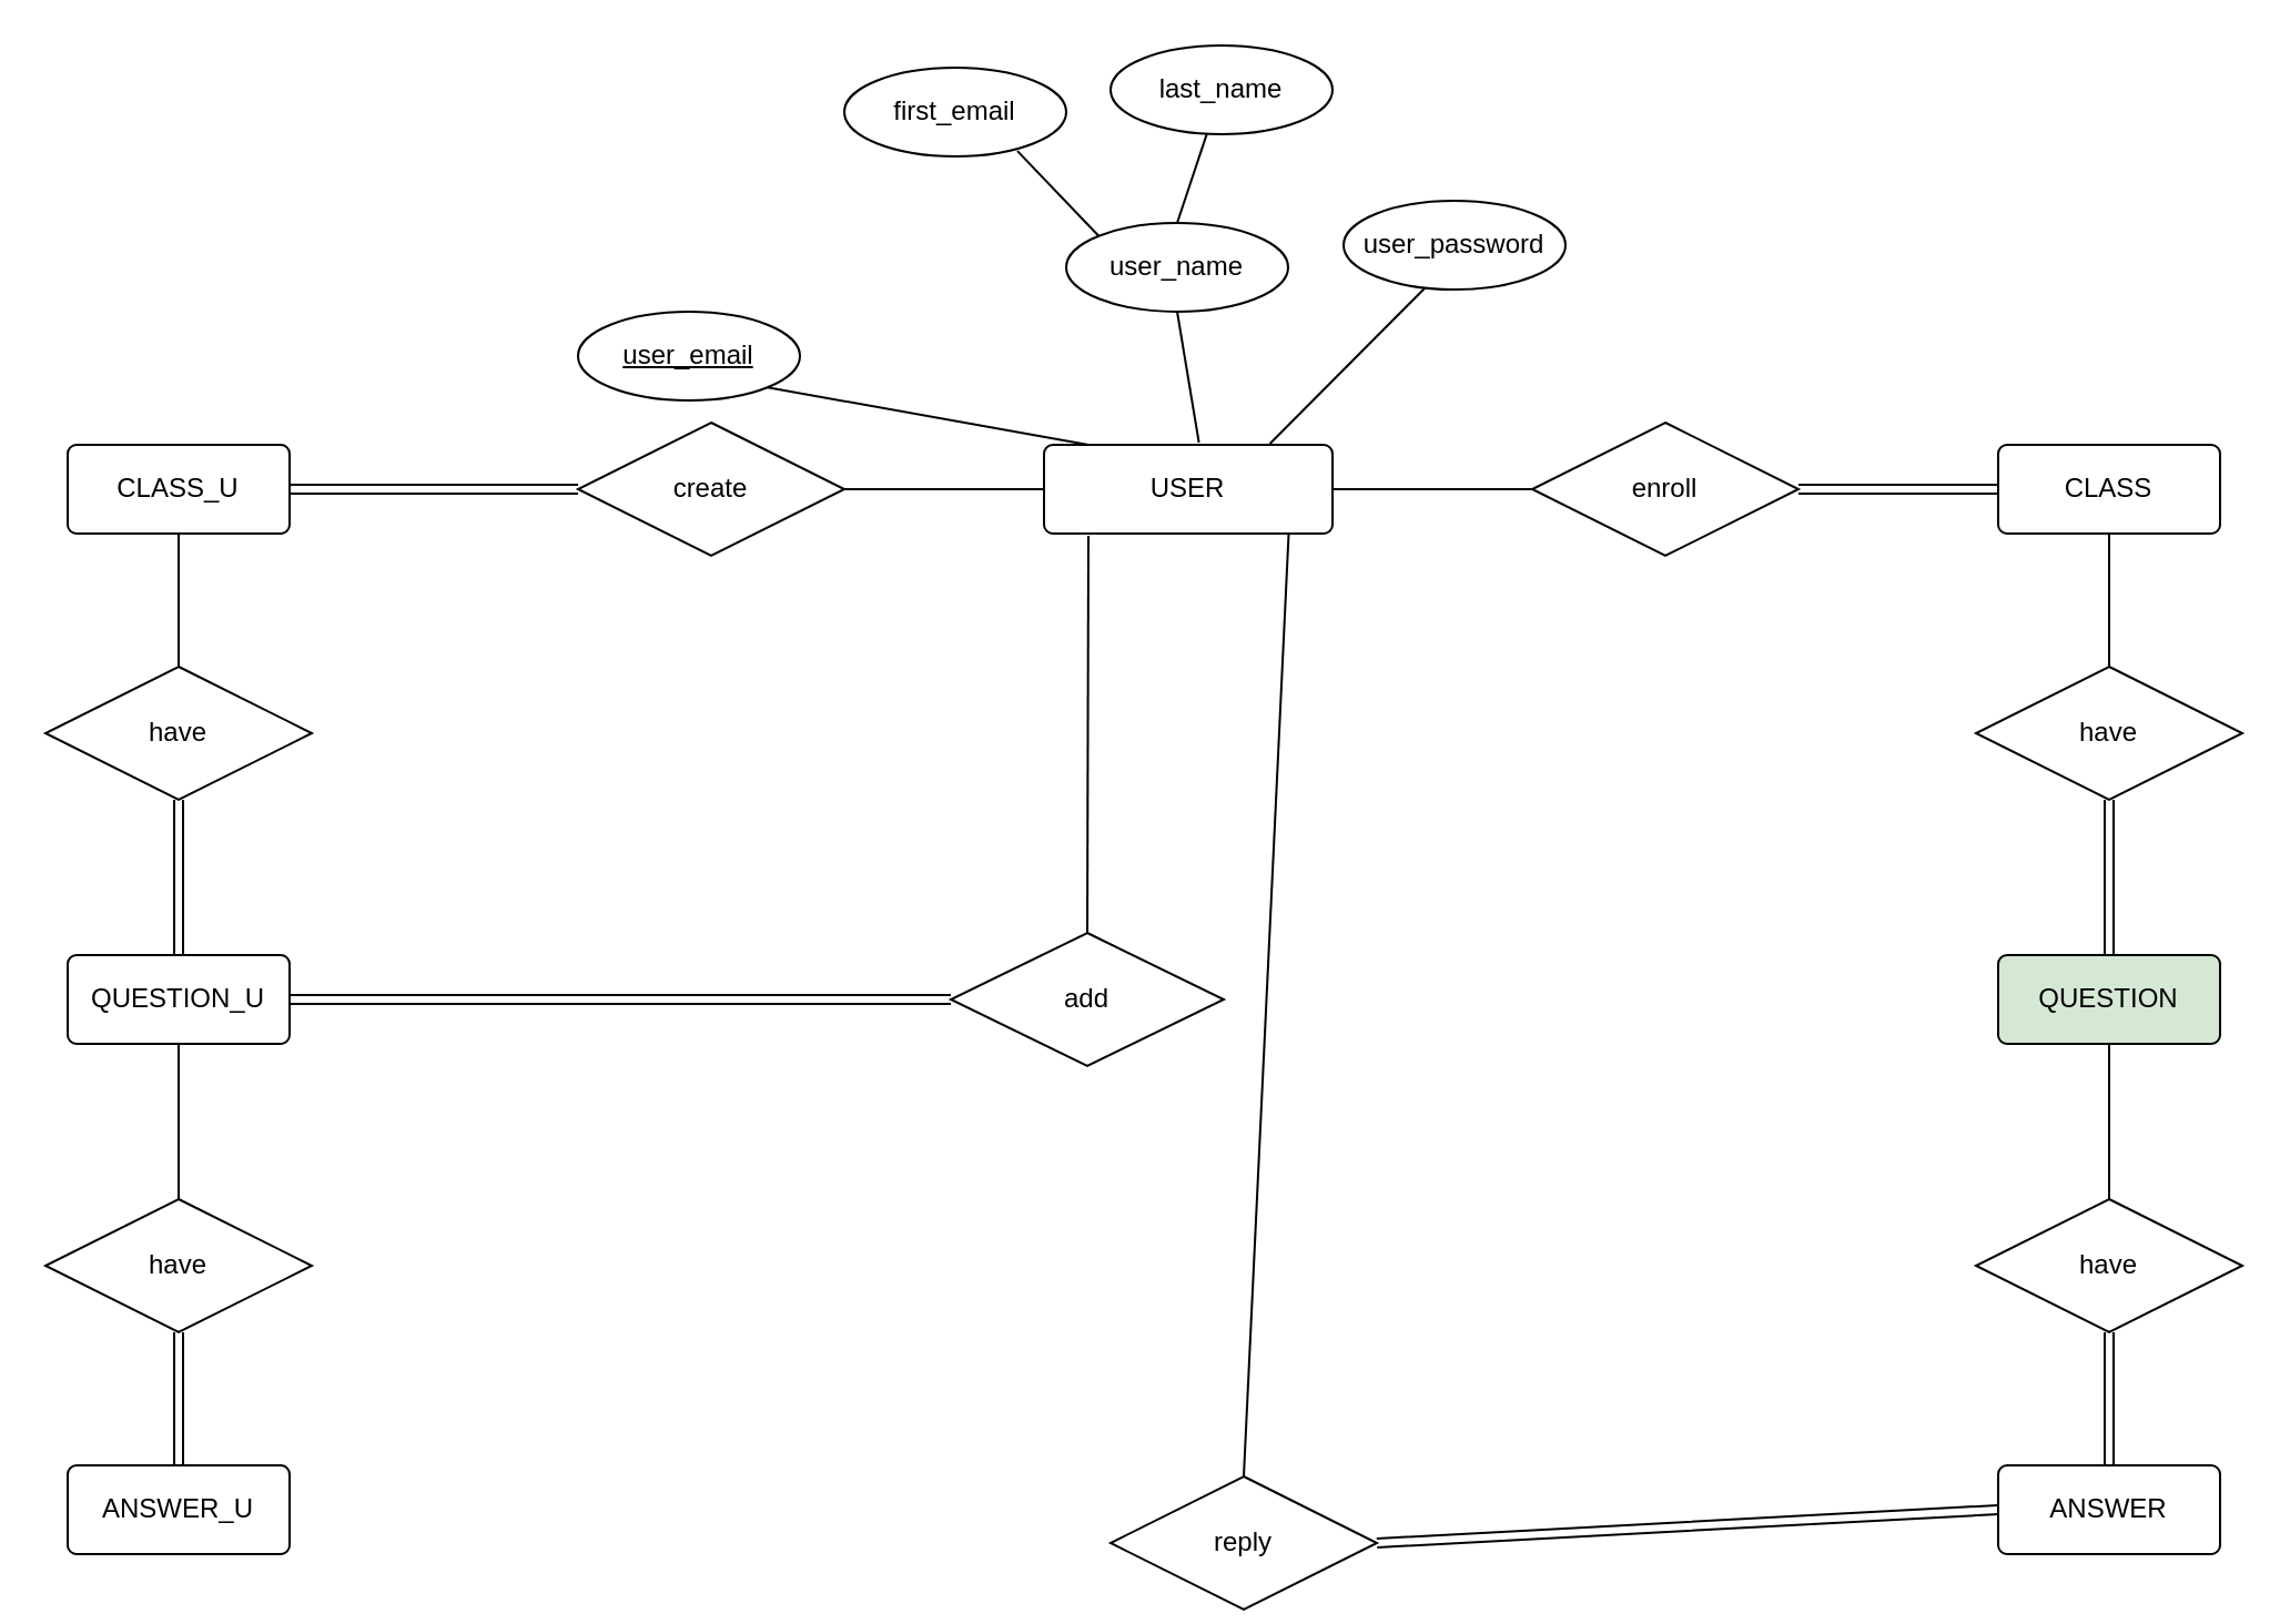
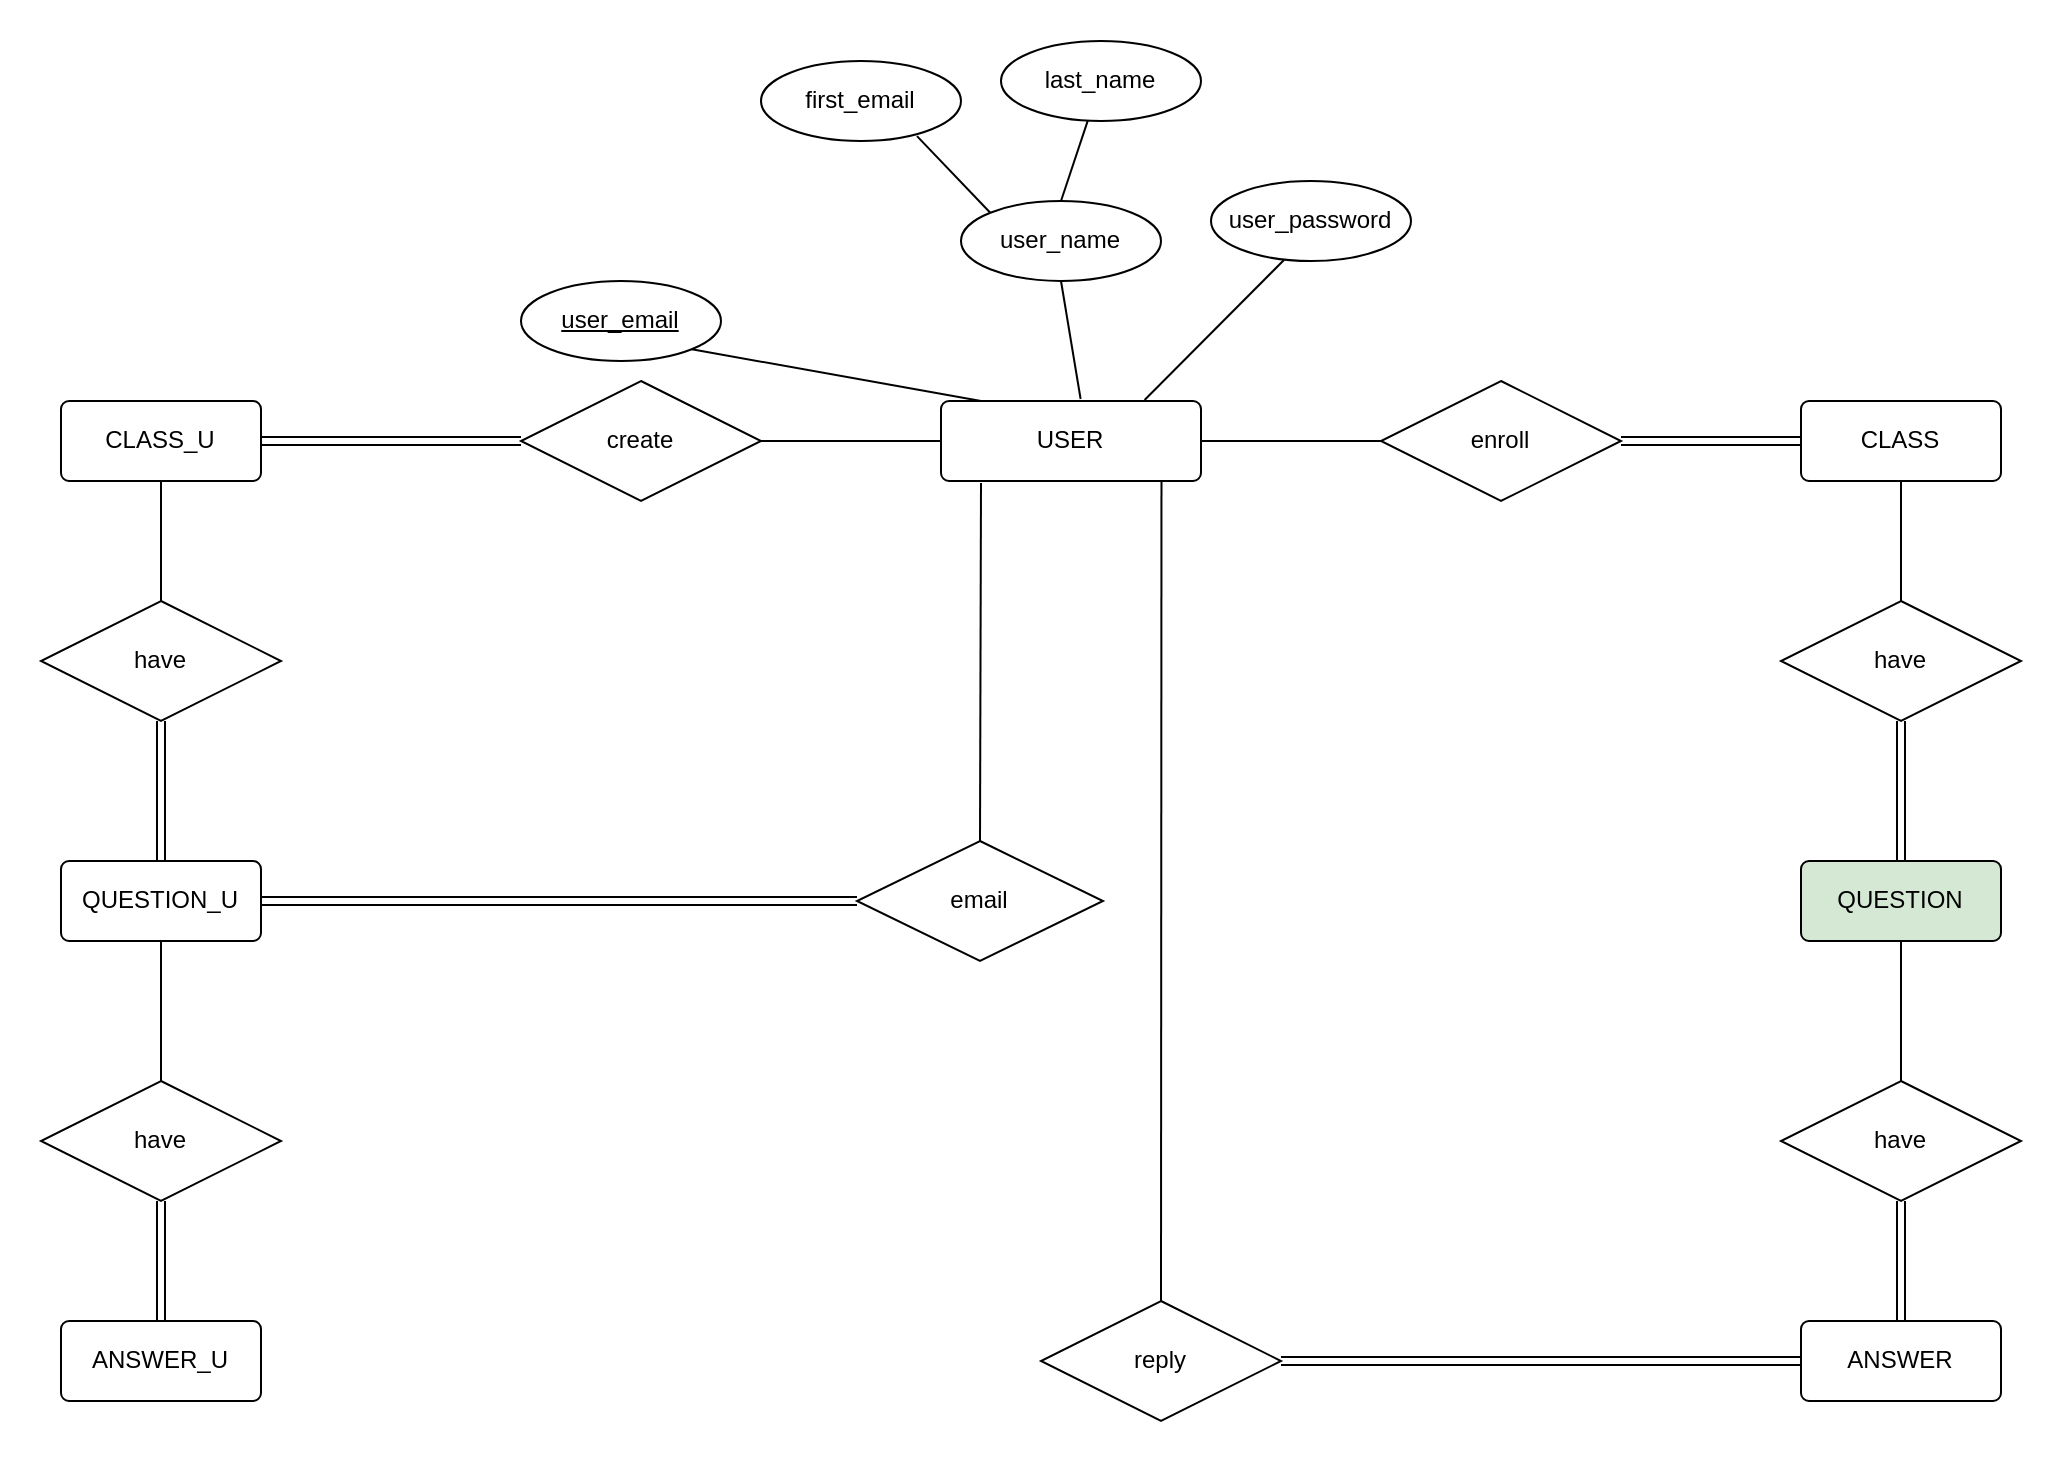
  <mxCell id="0" />
  <mxCell id="1" parent="0" />
  <mxCell id="2" value="USER" style="rounded=1;arcSize=10;whiteSpace=wrap;html=1;align=center;" vertex="1" parent="1"><mxGeometry x="470" y="200" width="130" height="40" as="geometry" /></mxCell>
  <mxCell id="3" value="CLASS" style="rounded=1;arcSize=10;whiteSpace=wrap;html=1;align=center;" vertex="1" parent="1"><mxGeometry x="900" y="200" width="100" height="40" as="geometry" /></mxCell>
  <mxCell id="4" value="CLASS_U" style="rounded=1;arcSize=10;whiteSpace=wrap;html=1;align=center;" vertex="1" parent="1"><mxGeometry x="30" y="200" width="100" height="40" as="geometry" /></mxCell>
  <mxCell id="5" value="QUESTION_U" style="rounded=1;arcSize=10;whiteSpace=wrap;html=1;align=center;" vertex="1" parent="1"><mxGeometry x="30" y="430" width="100" height="40" as="geometry" /></mxCell>
  <mxCell id="6" value="ANSWER_U" style="rounded=1;arcSize=10;whiteSpace=wrap;html=1;align=center;" vertex="1" parent="1"><mxGeometry x="30" y="660" width="100" height="40" as="geometry" /></mxCell>
  <mxCell id="7" value="ANSWER" style="rounded=1;arcSize=10;whiteSpace=wrap;html=1;align=center;" vertex="1" parent="1"><mxGeometry x="900" y="660" width="100" height="40" as="geometry" /></mxCell>
  <mxCell id="8" value="QUESTION" style="rounded=1;arcSize=10;whiteSpace=wrap;html=1;align=center;fillColor=#d5e8d4;" vertex="1" parent="1"><mxGeometry x="900" y="430" width="100" height="40" as="geometry" /></mxCell>
- <mxCell id="9" value="add" style="shape=rhombus;perimeter=rhombusPerimeter;whiteSpace=wrap;html=1;align=center;" vertex="1" parent="1"><mxGeometry x="428" y="420" width="123" height="60" as="geometry" /></mxCell>
+ <mxCell id="9" value="email" style="shape=rhombus;perimeter=rhombusPerimeter;whiteSpace=wrap;html=1;align=center;" vertex="1" parent="1"><mxGeometry x="428" y="420" width="123" height="60" as="geometry" /></mxCell>
  <mxCell id="10" value="enroll" style="shape=rhombus;perimeter=rhombusPerimeter;whiteSpace=wrap;html=1;align=center;" vertex="1" parent="1"><mxGeometry x="690" y="190" width="120" height="60" as="geometry" /></mxCell>
  <mxCell id="11" value="have" style="shape=rhombus;perimeter=rhombusPerimeter;whiteSpace=wrap;html=1;align=center;" vertex="1" parent="1"><mxGeometry x="20" y="540" width="120" height="60" as="geometry" /></mxCell>
  <mxCell id="12" value="have" style="shape=rhombus;perimeter=rhombusPerimeter;whiteSpace=wrap;html=1;align=center;" vertex="1" parent="1"><mxGeometry x="890" y="300" width="120" height="60" as="geometry" /></mxCell>
  <mxCell id="13" value="have" style="shape=rhombus;perimeter=rhombusPerimeter;whiteSpace=wrap;html=1;align=center;" vertex="1" parent="1"><mxGeometry x="20" y="300" width="120" height="60" as="geometry" /></mxCell>
  <mxCell id="14" value="have" style="shape=rhombus;perimeter=rhombusPerimeter;whiteSpace=wrap;html=1;align=center;" vertex="1" parent="1"><mxGeometry x="890" y="540" width="120" height="60" as="geometry" /></mxCell>
  <mxCell id="15" value="create" style="shape=rhombus;perimeter=rhombusPerimeter;whiteSpace=wrap;html=1;align=center;" vertex="1" parent="1"><mxGeometry x="260" y="190" width="120" height="60" as="geometry" /></mxCell>
- <mxCell id="16" value="reply" style="shape=rhombus;perimeter=rhombusPerimeter;whiteSpace=wrap;html=1;align=center;" vertex="1" parent="1"><mxGeometry x="500" y="665" width="120" height="60" as="geometry" /></mxCell>
+ <mxCell id="16" value="reply" style="shape=rhombus;perimeter=rhombusPerimeter;whiteSpace=wrap;html=1;align=center;" vertex="1" parent="1"><mxGeometry x="520" y="650" width="120" height="60" as="geometry" /></mxCell>
  <mxCell id="17" value="" style="endArrow=none;html=1;rounded=0;entryX=0;entryY=0.5;entryDx=0;entryDy=0;exitX=1;exitY=0.5;exitDx=0;exitDy=0;" edge="1" parent="1" source="15" target="2"><mxGeometry relative="1" as="geometry"><mxPoint x="330" y="290" as="sourcePoint" /><mxPoint x="490" y="290" as="targetPoint" /></mxGeometry></mxCell>
  <mxCell id="18" value="" style="endArrow=none;html=1;rounded=0;entryX=0;entryY=0.5;entryDx=0;entryDy=0;exitX=1;exitY=0.5;exitDx=0;exitDy=0;shape=link;" edge="1" parent="1" source="10" target="3"><mxGeometry relative="1" as="geometry"><mxPoint x="760" y="280" as="sourcePoint" /><mxPoint x="860" y="280" as="targetPoint" /></mxGeometry></mxCell>
  <mxCell id="19" value="" style="endArrow=none;html=1;rounded=0;entryX=0.5;entryY=0;entryDx=0;entryDy=0;exitX=0.5;exitY=1;exitDx=0;exitDy=0;" edge="1" parent="1" source="4" target="13"><mxGeometry relative="1" as="geometry"><mxPoint x="60" y="270" as="sourcePoint" /><mxPoint x="160" y="270" as="targetPoint" /></mxGeometry></mxCell>
  <mxCell id="20" value="" style="endArrow=none;html=1;rounded=0;entryX=0.5;entryY=0;entryDx=0;entryDy=0;exitX=0.5;exitY=1;exitDx=0;exitDy=0;shape=link;" edge="1" parent="1" source="13" target="5"><mxGeometry relative="1" as="geometry"><mxPoint x="90" y="370" as="sourcePoint" /><mxPoint x="190" y="370" as="targetPoint" /></mxGeometry></mxCell>
  <mxCell id="21" value="" style="endArrow=none;html=1;rounded=0;entryX=0;entryY=0.5;entryDx=0;entryDy=0;exitX=1;exitY=0.5;exitDx=0;exitDy=0;shape=link;" edge="1" parent="1" source="4" target="15"><mxGeometry relative="1" as="geometry"><mxPoint x="140" y="220" as="sourcePoint" /><mxPoint x="250" y="219.5" as="targetPoint" /></mxGeometry></mxCell>
  <mxCell id="22" value="" style="endArrow=none;html=1;rounded=0;entryX=0;entryY=0.5;entryDx=0;entryDy=0;exitX=1;exitY=0.5;exitDx=0;exitDy=0;" edge="1" parent="1" source="2" target="10"><mxGeometry relative="1" as="geometry"><mxPoint x="590" y="230" as="sourcePoint" /><mxPoint x="690" y="230" as="targetPoint" /></mxGeometry></mxCell>
  <mxCell id="23" value="" style="endArrow=none;html=1;rounded=0;entryX=0.5;entryY=1;entryDx=0;entryDy=0;exitX=0.5;exitY=0;exitDx=0;exitDy=0;" edge="1" parent="1" source="12" target="3"><mxGeometry relative="1" as="geometry"><mxPoint x="830" y="260" as="sourcePoint" /><mxPoint x="920" y="260" as="targetPoint" /></mxGeometry></mxCell>
  <mxCell id="24" value="" style="endArrow=none;html=1;rounded=0;entryX=0.5;entryY=1;entryDx=0;entryDy=0;exitX=0.5;exitY=0;exitDx=0;exitDy=0;shape=link;" edge="1" parent="1" source="8" target="12"><mxGeometry relative="1" as="geometry"><mxPoint x="850" y="390" as="sourcePoint" /><mxPoint x="940" y="390" as="targetPoint" /></mxGeometry></mxCell>
  <mxCell id="25" value="" style="endArrow=none;html=1;rounded=0;entryX=0.5;entryY=1;entryDx=0;entryDy=0;exitX=0.5;exitY=0;exitDx=0;exitDy=0;" edge="1" parent="1" source="14" target="8"><mxGeometry relative="1" as="geometry"><mxPoint x="830" y="489.5" as="sourcePoint" /><mxPoint x="920" y="489.5" as="targetPoint" /></mxGeometry></mxCell>
  <mxCell id="26" value="" style="endArrow=none;html=1;rounded=0;entryX=0.5;entryY=0;entryDx=0;entryDy=0;exitX=0.5;exitY=1;exitDx=0;exitDy=0;" edge="1" parent="1" source="5" target="11"><mxGeometry relative="1" as="geometry"><mxPoint x="90" y="500" as="sourcePoint" /><mxPoint x="180" y="500" as="targetPoint" /></mxGeometry></mxCell>
  <mxCell id="27" value="" style="endArrow=none;html=1;rounded=0;entryX=0.5;entryY=0;entryDx=0;entryDy=0;" edge="1" parent="1" target="9"><mxGeometry relative="1" as="geometry"><mxPoint x="490" y="241" as="sourcePoint" /><mxPoint x="600" y="350" as="targetPoint" /></mxGeometry></mxCell>
  <mxCell id="28" value="" style="endArrow=none;html=1;rounded=0;entryX=0.5;entryY=0;entryDx=0;entryDy=0;exitX=0.5;exitY=1;exitDx=0;exitDy=0;shape=link;" edge="1" parent="1" source="11" target="6"><mxGeometry relative="1" as="geometry"><mxPoint x="180" y="630" as="sourcePoint" /><mxPoint x="270" y="630" as="targetPoint" /></mxGeometry></mxCell>
  <mxCell id="29" value="" style="endArrow=none;html=1;rounded=0;entryX=0;entryY=0.5;entryDx=0;entryDy=0;exitX=1;exitY=0.5;exitDx=0;exitDy=0;shape=link;" edge="1" parent="1" source="5" target="9"><mxGeometry relative="1" as="geometry"><mxPoint x="220" y="449" as="sourcePoint" /><mxPoint x="310" y="449" as="targetPoint" /></mxGeometry></mxCell>
  <mxCell id="30" value="" style="endArrow=none;html=1;rounded=0;entryX=0.5;entryY=1;entryDx=0;entryDy=0;exitX=0.5;exitY=0;exitDx=0;exitDy=0;shape=link;" edge="1" parent="1" source="7" target="14"><mxGeometry relative="1" as="geometry"><mxPoint x="780" y="560" as="sourcePoint" /><mxPoint x="870" y="560" as="targetPoint" /></mxGeometry></mxCell>
  <mxCell id="31" value="" style="endArrow=none;html=1;rounded=0;exitX=0.848;exitY=1.01;exitDx=0;exitDy=0;jumpStyle=none;exitPerimeter=0;entryX=0.5;entryY=0;entryDx=0;entryDy=0;" edge="1" parent="1" source="2" target="16"><mxGeometry relative="1" as="geometry"><mxPoint x="540" y="320" as="sourcePoint" /><mxPoint x="580" y="600" as="targetPoint" /></mxGeometry></mxCell>
  <mxCell id="32" value="" style="endArrow=none;html=1;rounded=0;entryX=0;entryY=0.5;entryDx=0;entryDy=0;exitX=1;exitY=0.5;exitDx=0;exitDy=0;shape=link;" edge="1" parent="1" source="16" target="7"><mxGeometry relative="1" as="geometry"><mxPoint x="710" y="690" as="sourcePoint" /><mxPoint x="870" y="690" as="targetPoint" /></mxGeometry></mxCell>
  <mxCell id="33" value="&lt;div&gt;user_email&lt;/div&gt;" style="ellipse;whiteSpace=wrap;html=1;align=center;fontStyle=4;" vertex="1" parent="1"><mxGeometry x="260" y="140" width="100" height="40" as="geometry" /></mxCell>
  <mxCell id="34" value="user_name" style="ellipse;whiteSpace=wrap;html=1;align=center;" vertex="1" parent="1"><mxGeometry x="480" y="100" width="100" height="40" as="geometry" /></mxCell>
  <mxCell id="35" value="user_password" style="ellipse;whiteSpace=wrap;html=1;align=center;" vertex="1" parent="1"><mxGeometry x="605" y="90" width="100" height="40" as="geometry" /></mxCell>
  <mxCell id="36" value="first_email" style="ellipse;whiteSpace=wrap;html=1;align=center;" vertex="1" parent="1"><mxGeometry x="380" y="30" width="100" height="40" as="geometry" /></mxCell>
  <mxCell id="37" value="last_name" style="ellipse;whiteSpace=wrap;html=1;align=center;" vertex="1" parent="1"><mxGeometry x="500" y="20" width="100" height="40" as="geometry" /></mxCell>
  <mxCell id="38" value="" style="endArrow=none;html=1;entryX=0.5;entryY=1;entryDx=0;entryDy=0;exitX=0.537;exitY=-0.025;exitDx=0;exitDy=0;exitPerimeter=0;" edge="1" parent="1" source="2" target="34"><mxGeometry width="50" height="50" relative="1" as="geometry"><mxPoint x="510" y="200" as="sourcePoint" /><mxPoint x="560" y="150" as="targetPoint" /></mxGeometry></mxCell>
  <mxCell id="39" value="" style="endArrow=none;html=1;entryX=0.365;entryY=0.987;entryDx=0;entryDy=0;exitX=0.783;exitY=-0.013;exitDx=0;exitDy=0;exitPerimeter=0;entryPerimeter=0;" edge="1" parent="1" source="2" target="35"><mxGeometry width="50" height="50" relative="1" as="geometry"><mxPoint x="619.81" y="229" as="sourcePoint" /><mxPoint x="600" y="160" as="targetPoint" /></mxGeometry></mxCell>
  <mxCell id="40" value="" style="endArrow=none;html=1;entryX=0.78;entryY=0.939;entryDx=0;entryDy=0;exitX=0;exitY=0;exitDx=0;exitDy=0;entryPerimeter=0;" edge="1" parent="1" source="34" target="36"><mxGeometry width="50" height="50" relative="1" as="geometry"><mxPoint x="447.81" y="169" as="sourcePoint" /><mxPoint x="428" y="100" as="targetPoint" /></mxGeometry></mxCell>
  <mxCell id="41" value="" style="endArrow=none;html=1;exitX=0.5;exitY=0;exitDx=0;exitDy=0;" edge="1" parent="1" source="34" target="37"><mxGeometry width="50" height="50" relative="1" as="geometry"><mxPoint x="699.81" y="100" as="sourcePoint" /><mxPoint x="680" y="31" as="targetPoint" /></mxGeometry></mxCell>
  <mxCell id="42" value="" style="endArrow=none;html=1;entryX=1;entryY=1;entryDx=0;entryDy=0;exitX=0.154;exitY=0;exitDx=0;exitDy=0;exitPerimeter=0;" edge="1" parent="1" source="2" target="33"><mxGeometry width="50" height="50" relative="1" as="geometry"><mxPoint x="520" y="249" as="sourcePoint" /><mxPoint x="500.19" y="180" as="targetPoint" /></mxGeometry></mxCell>
